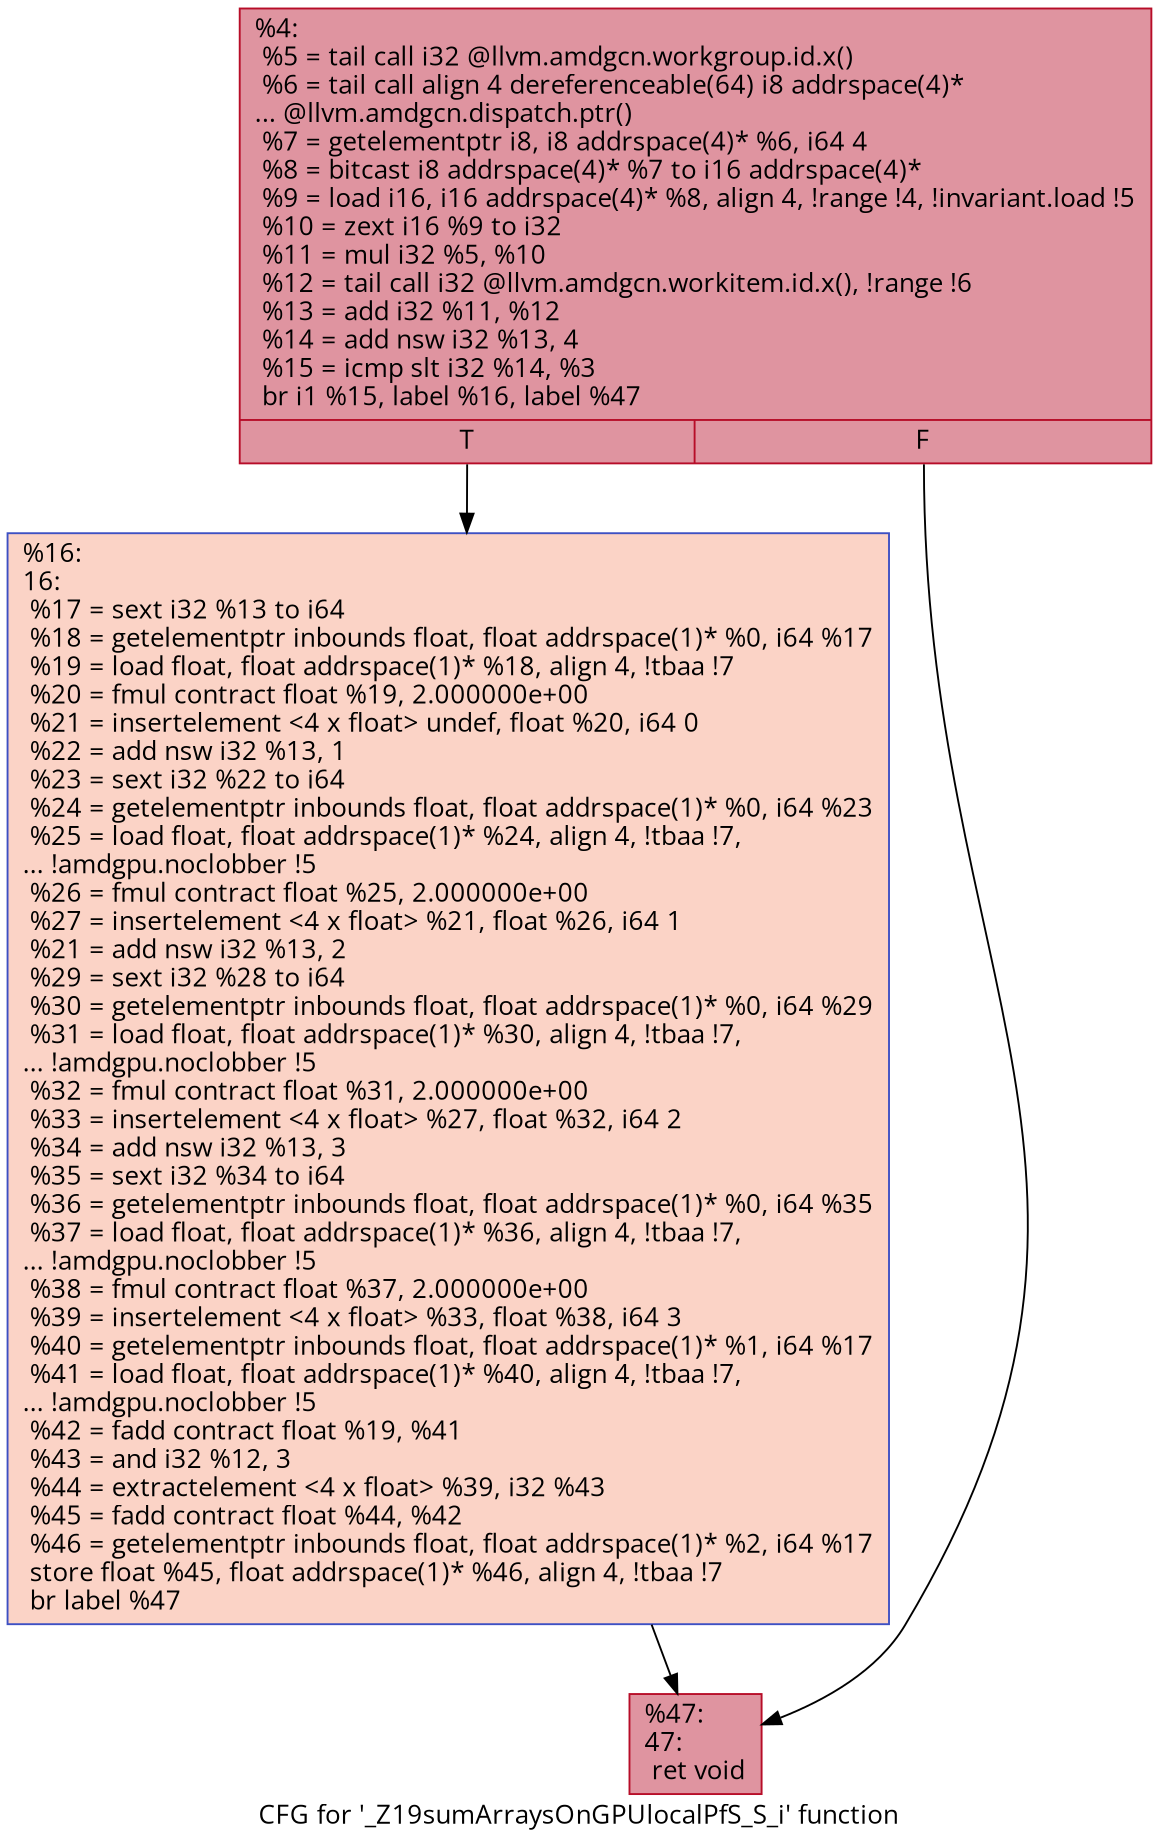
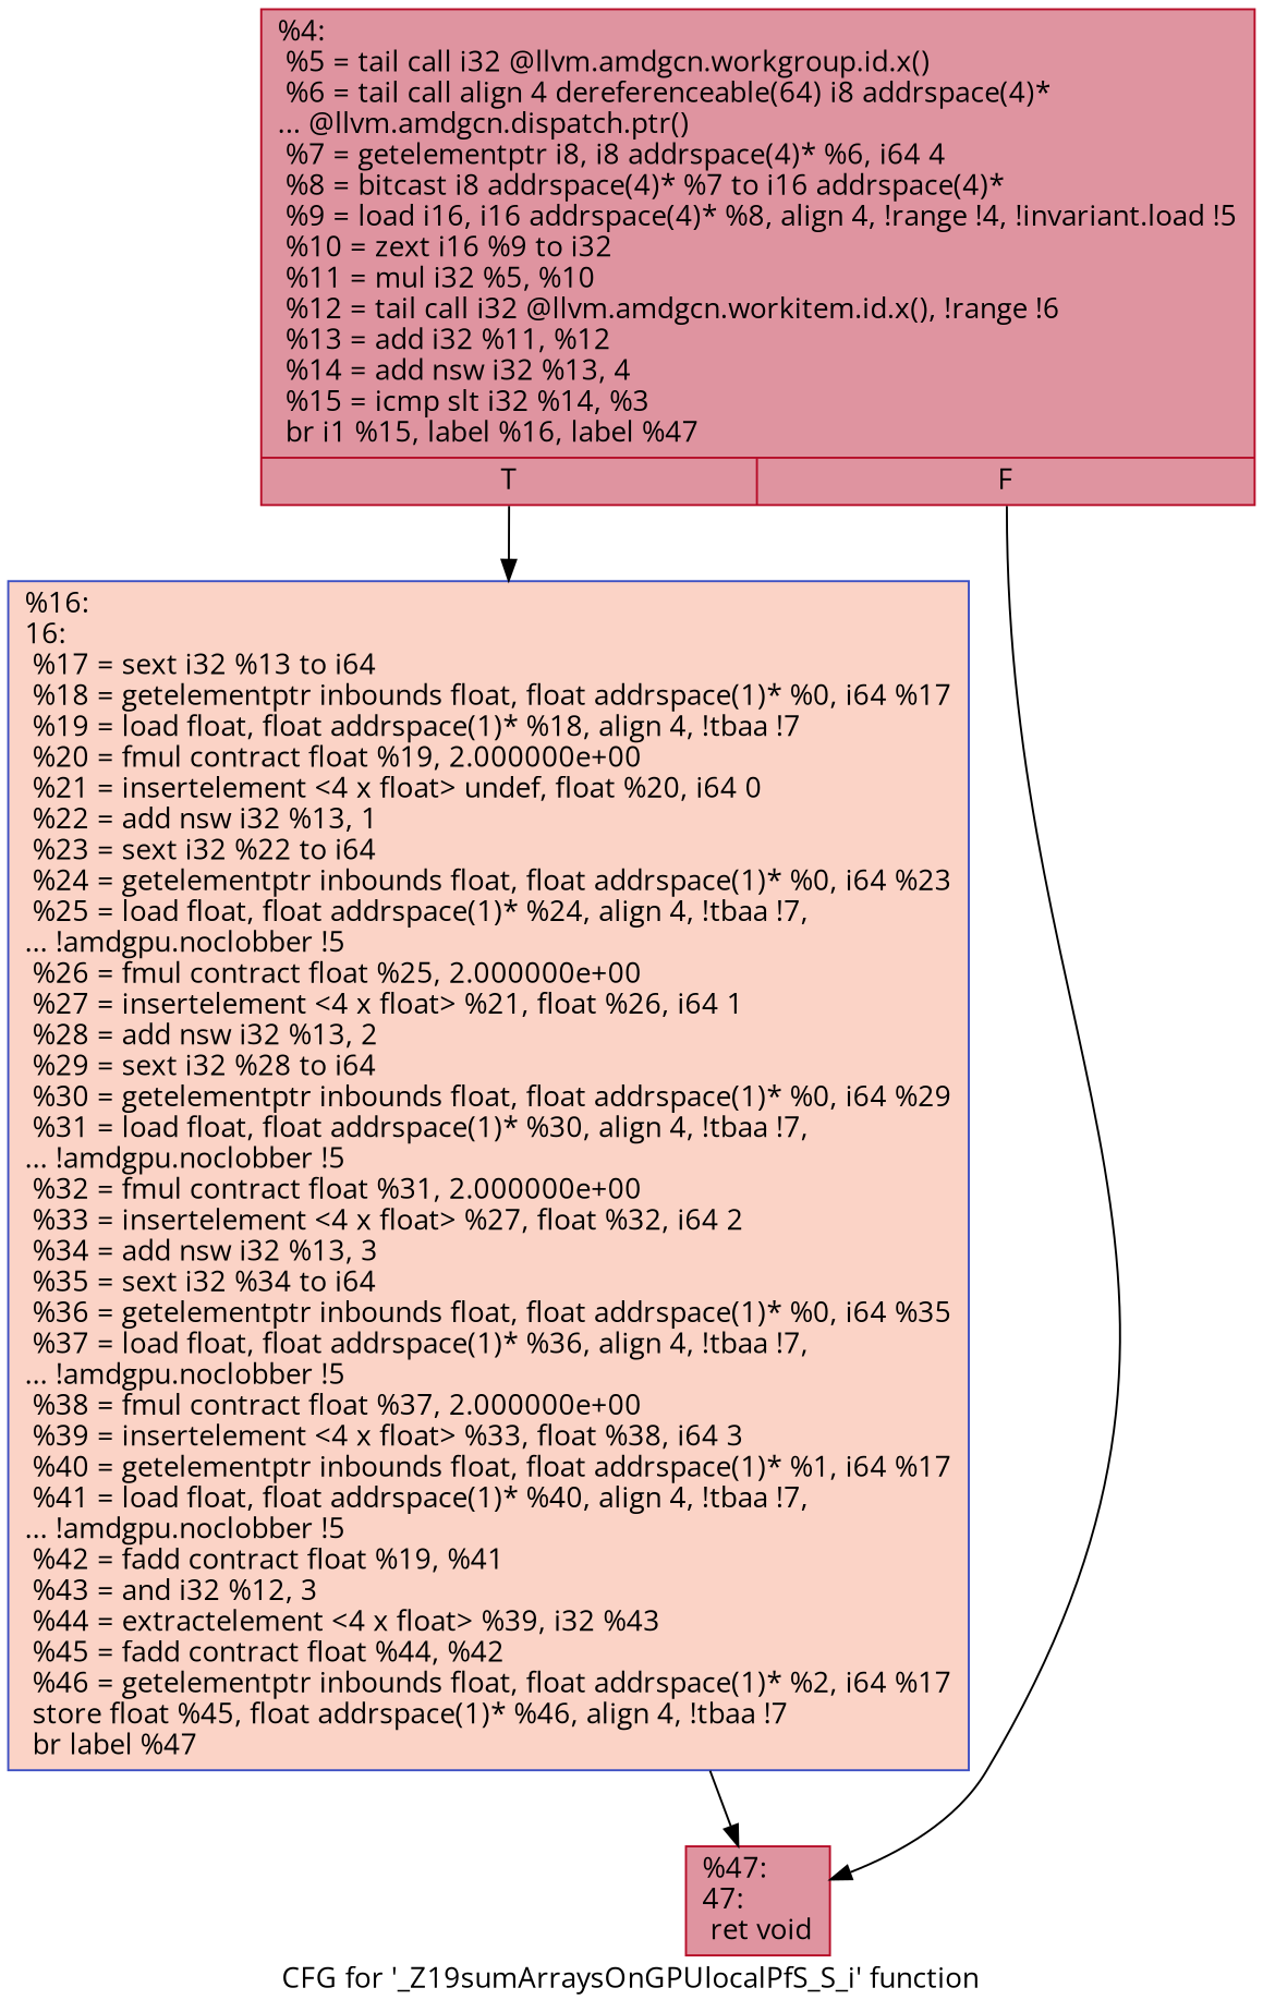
  digraph {
    label="CFG for '_Z19sumArraysOnGPUlocalPfS_S_i' function"
    fontname="Open Sans"
    node [color="#b70d28ff" fillcolor="#b70d2870" shape=record style=filled fontname="Open Sans"]
    edge [fontname="Open Sans"]
    n1 [label="{%4:\l  %5 = tail call i32 @llvm.amdgcn.workgroup.id.x()\l  %6 = tail call align 4 dereferenceable(64) i8 addrspace(4)*\l... @llvm.amdgcn.dispatch.ptr()\l  %7 = getelementptr i8, i8 addrspace(4)* %6, i64 4\l  %8 = bitcast i8 addrspace(4)* %7 to i16 addrspace(4)*\l  %9 = load i16, i16 addrspace(4)* %8, align 4, !range !4, !invariant.load !5\l  %10 = zext i16 %9 to i32\l  %11 = mul i32 %5, %10\l  %12 = tail call i32 @llvm.amdgcn.workitem.id.x(), !range !6\l  %13 = add i32 %11, %12\l  %14 = add nsw i32 %13, 4\l  %15 = icmp slt i32 %14, %3\l  br i1 %15, label %16, label %47\l|{<s0>T|<s1>F}}"]
-   n2 [color="#3d50c3ff" fillcolor="#f59c7d70" label="{%16:\l16:                                               \l  %17 = sext i32 %13 to i64\l  %18 = getelementptr inbounds float, float addrspace(1)* %0, i64 %17\l  %19 = load float, float addrspace(1)* %18, align 4, !tbaa !7\l  %20 = fmul contract float %19, 2.000000e+00\l  %21 = insertelement \<4 x float\> undef, float %20, i64 0\l  %22 = add nsw i32 %13, 1\l  %23 = sext i32 %22 to i64\l  %24 = getelementptr inbounds float, float addrspace(1)* %0, i64 %23\l  %25 = load float, float addrspace(1)* %24, align 4, !tbaa !7,\l... !amdgpu.noclobber !5\l  %26 = fmul contract float %25, 2.000000e+00\l  %27 = insertelement \<4 x float\> %21, float %26, i64 1\l  %21 = add nsw i32 %13, 2\l  %29 = sext i32 %28 to i64\l  %30 = getelementptr inbounds float, float addrspace(1)* %0, i64 %29\l  %31 = load float, float addrspace(1)* %30, align 4, !tbaa !7,\l... !amdgpu.noclobber !5\l  %32 = fmul contract float %31, 2.000000e+00\l  %33 = insertelement \<4 x float\> %27, float %32, i64 2\l  %34 = add nsw i32 %13, 3\l  %35 = sext i32 %34 to i64\l  %36 = getelementptr inbounds float, float addrspace(1)* %0, i64 %35\l  %37 = load float, float addrspace(1)* %36, align 4, !tbaa !7,\l... !amdgpu.noclobber !5\l  %38 = fmul contract float %37, 2.000000e+00\l  %39 = insertelement \<4 x float\> %33, float %38, i64 3\l  %40 = getelementptr inbounds float, float addrspace(1)* %1, i64 %17\l  %41 = load float, float addrspace(1)* %40, align 4, !tbaa !7,\l... !amdgpu.noclobber !5\l  %42 = fadd contract float %19, %41\l  %43 = and i32 %12, 3\l  %44 = extractelement \<4 x float\> %39, i32 %43\l  %45 = fadd contract float %44, %42\l  %46 = getelementptr inbounds float, float addrspace(1)* %2, i64 %17\l  store float %45, float addrspace(1)* %46, align 4, !tbaa !7\l  br label %47\l}"]
+   n2 [color="#3d50c3ff" fillcolor="#f59c7d70" label="{%16:\l16:                                               \l  %17 = sext i32 %13 to i64\l  %18 = getelementptr inbounds float, float addrspace(1)* %0, i64 %17\l  %19 = load float, float addrspace(1)* %18, align 4, !tbaa !7\l  %20 = fmul contract float %19, 2.000000e+00\l  %21 = insertelement \<4 x float\> undef, float %20, i64 0\l  %22 = add nsw i32 %13, 1\l  %23 = sext i32 %22 to i64\l  %24 = getelementptr inbounds float, float addrspace(1)* %0, i64 %23\l  %25 = load float, float addrspace(1)* %24, align 4, !tbaa !7,\l... !amdgpu.noclobber !5\l  %26 = fmul contract float %25, 2.000000e+00\l  %27 = insertelement \<4 x float\> %21, float %26, i64 1\l  %28 = add nsw i32 %13, 2\l  %29 = sext i32 %28 to i64\l  %30 = getelementptr inbounds float, float addrspace(1)* %0, i64 %29\l  %31 = load float, float addrspace(1)* %30, align 4, !tbaa !7,\l... !amdgpu.noclobber !5\l  %32 = fmul contract float %31, 2.000000e+00\l  %33 = insertelement \<4 x float\> %27, float %32, i64 2\l  %34 = add nsw i32 %13, 3\l  %35 = sext i32 %34 to i64\l  %36 = getelementptr inbounds float, float addrspace(1)* %0, i64 %35\l  %37 = load float, float addrspace(1)* %36, align 4, !tbaa !7,\l... !amdgpu.noclobber !5\l  %38 = fmul contract float %37, 2.000000e+00\l  %39 = insertelement \<4 x float\> %33, float %38, i64 3\l  %40 = getelementptr inbounds float, float addrspace(1)* %1, i64 %17\l  %41 = load float, float addrspace(1)* %40, align 4, !tbaa !7,\l... !amdgpu.noclobber !5\l  %42 = fadd contract float %19, %41\l  %43 = and i32 %12, 3\l  %44 = extractelement \<4 x float\> %39, i32 %43\l  %45 = fadd contract float %44, %42\l  %46 = getelementptr inbounds float, float addrspace(1)* %2, i64 %17\l  store float %45, float addrspace(1)* %46, align 4, !tbaa !7\l  br label %47\l}"]
    n3 [label="{%47:\l47:                                               \l  ret void\l}"]
    n1 -> n2 [tailport=s0]
    n1 -> n3 [tailport=s1]
    n2 -> n3
  }
